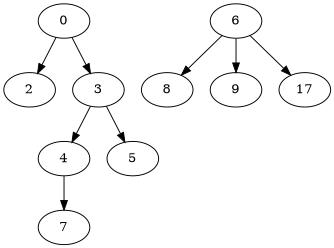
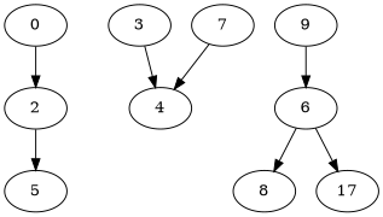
  strict digraph {
    node [cost=4 heuristic=1.41421356237 total_cost=4.0 action=RIGHT]
    n1 [cost=0 heuristic=None label=0 state="(0, 1)" total_cost=None action=""]
    2 [action=LEFT cost=1 heuristic=3.60555127546 state="(0, 0)" total_cost=4.60555127546]
    3 [cost=1 heuristic=3.0 state="(0, 2)"]
    4 [action=DOWN cost=2 heuristic=2.0 state="(1, 2)"]
    5 [cost=2 heuristic=3.16227766017 state="(0, 3)" total_cost=5.16227766017]
    7 [cost=3 heuristic=2.2360679775 state="(1, 3)" total_cost=5.2360679775]
    6 [action=DOWN cost=3 heuristic=1.0 state="(2, 2)"]
    8 [action=DOWN heuristic=0.0 state="(3, 2)"]
    9 [action=LEFT state="(2, 1)" total_cost=5.41421356237]
    n10 [label=17 state="(2, 3)" total_cost=5.41421356237]
    n1 -> 2
-   n1 -> 3
    3 -> 4
-   3 -> 5
-   4 -> 7
+   2 -> 5
+   7 -> 4
    6 -> 8
-   6 -> 9
+   9 -> 6
    6 -> n10
  }
